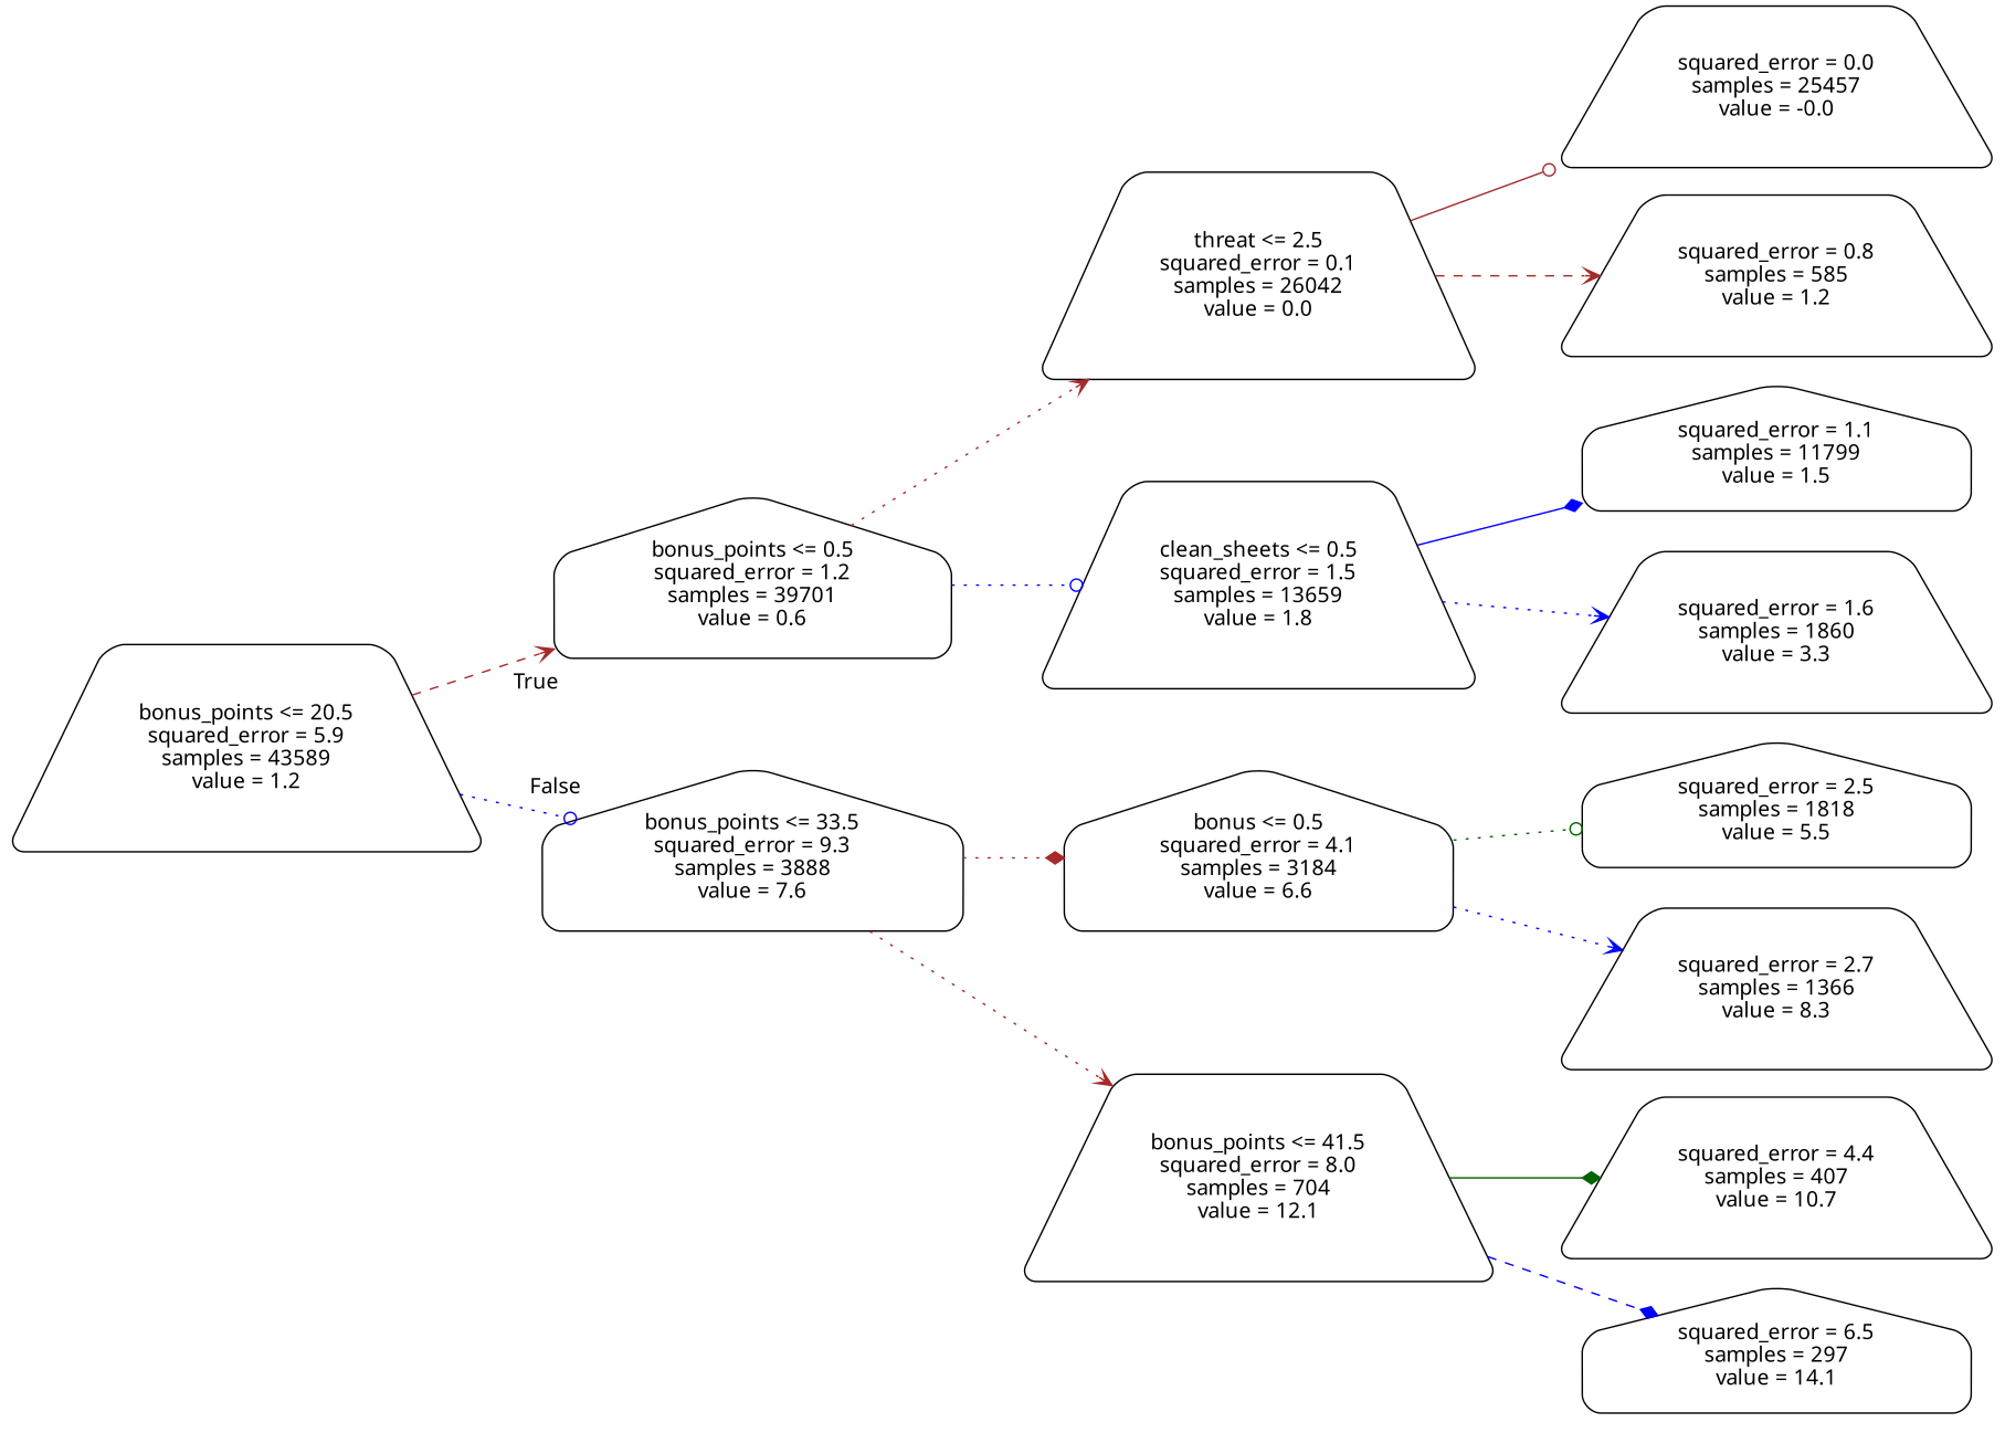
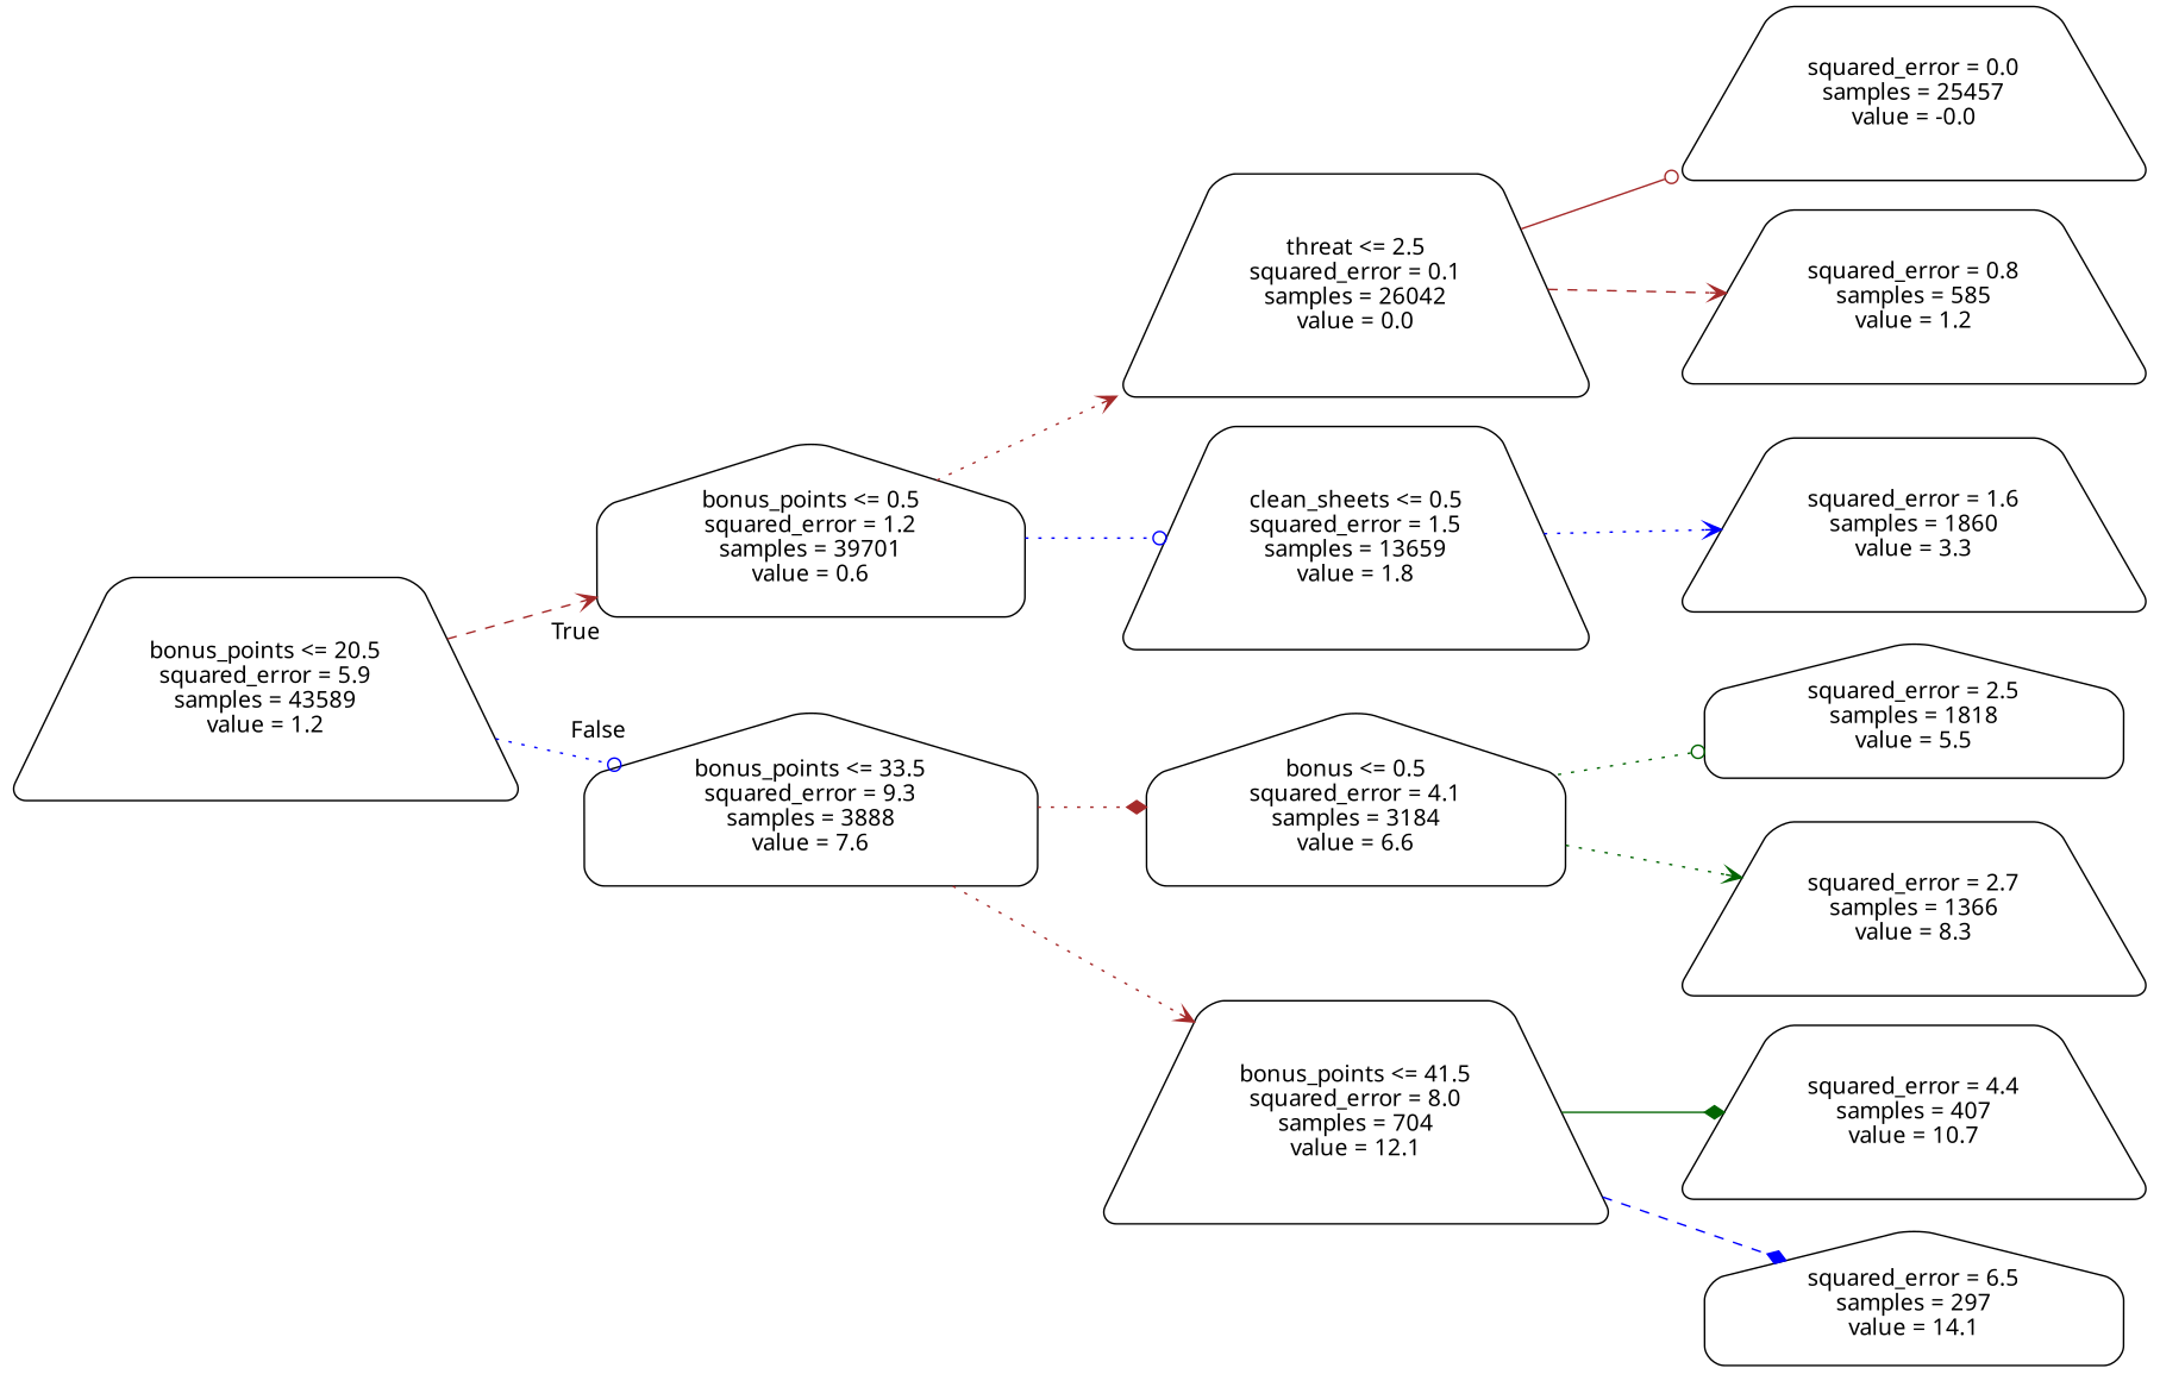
  digraph {
    fontname="Noto Sans"
    rankdir=LR
    node [color=black fontname="Noto Sans" shape=trapezium style=rounded]
    edge [arrowhead=vee color=brown fontname="Noto Sans" style=dotted]
    n1 [label="bonus_points <= 20.5\nsquared_error = 5.9\nsamples = 43589\nvalue = 1.2"]
    n2 [label="bonus_points <= 0.5\nsquared_error = 1.2\nsamples = 39701\nvalue = 0.6" shape=house]
    n3 [label="bonus_points <= 33.5\nsquared_error = 9.3\nsamples = 3888\nvalue = 7.6" shape=house]
    n4 [label="threat <= 2.5\nsquared_error = 0.1\nsamples = 26042\nvalue = 0.0"]
    n5 [label="clean_sheets <= 0.5\nsquared_error = 1.5\nsamples = 13659\nvalue = 1.8"]
    n6 [label="bonus <= 0.5\nsquared_error = 4.1\nsamples = 3184\nvalue = 6.6" shape=house]
    n7 [label="bonus_points <= 41.5\nsquared_error = 8.0\nsamples = 704\nvalue = 12.1"]
    n8 [label="squared_error = 0.0\nsamples = 25457\nvalue = -0.0"]
    n9 [label="squared_error = 0.8\nsamples = 585\nvalue = 1.2"]
-   n10 [label="squared_error = 1.1\nsamples = 11799\nvalue = 1.5" shape=house]
    n11 [label="squared_error = 1.6\nsamples = 1860\nvalue = 3.3"]
    n12 [label="squared_error = 2.5\nsamples = 1818\nvalue = 5.5" shape=house]
    n13 [label="squared_error = 2.7\nsamples = 1366\nvalue = 8.3"]
    n14 [label="squared_error = 4.4\nsamples = 407\nvalue = 10.7"]
    n15 [label="squared_error = 6.5\nsamples = 297\nvalue = 14.1" shape=house]
    n1 -> n2 [headlabel=True labelangle=45 labeldistance=2.5 style=dashed]
    n1 -> n3 [arrowhead=odot color=blue headlabel=False labelangle=-45 labeldistance=2.5]
    n2 -> n4
    n2 -> n5 [arrowhead=odot color=blue]
    n3 -> n6 [arrowhead=diamond]
    n3 -> n7
    n4 -> n8 [arrowhead=odot style=solid]
    n4 -> n9 [style=dashed]
-   n5 -> n10 [arrowhead=diamond color=blue style=solid]
    n5 -> n11 [color=blue]
    n6 -> n12 [arrowhead=odot color=darkgreen]
-   n6 -> n13 [color=blue]
+   n6 -> n13 [color=darkgreen]
    n7 -> n14 [arrowhead=diamond color=darkgreen style=solid]
    n7 -> n15 [arrowhead=diamond color=blue style=dashed]
  }
